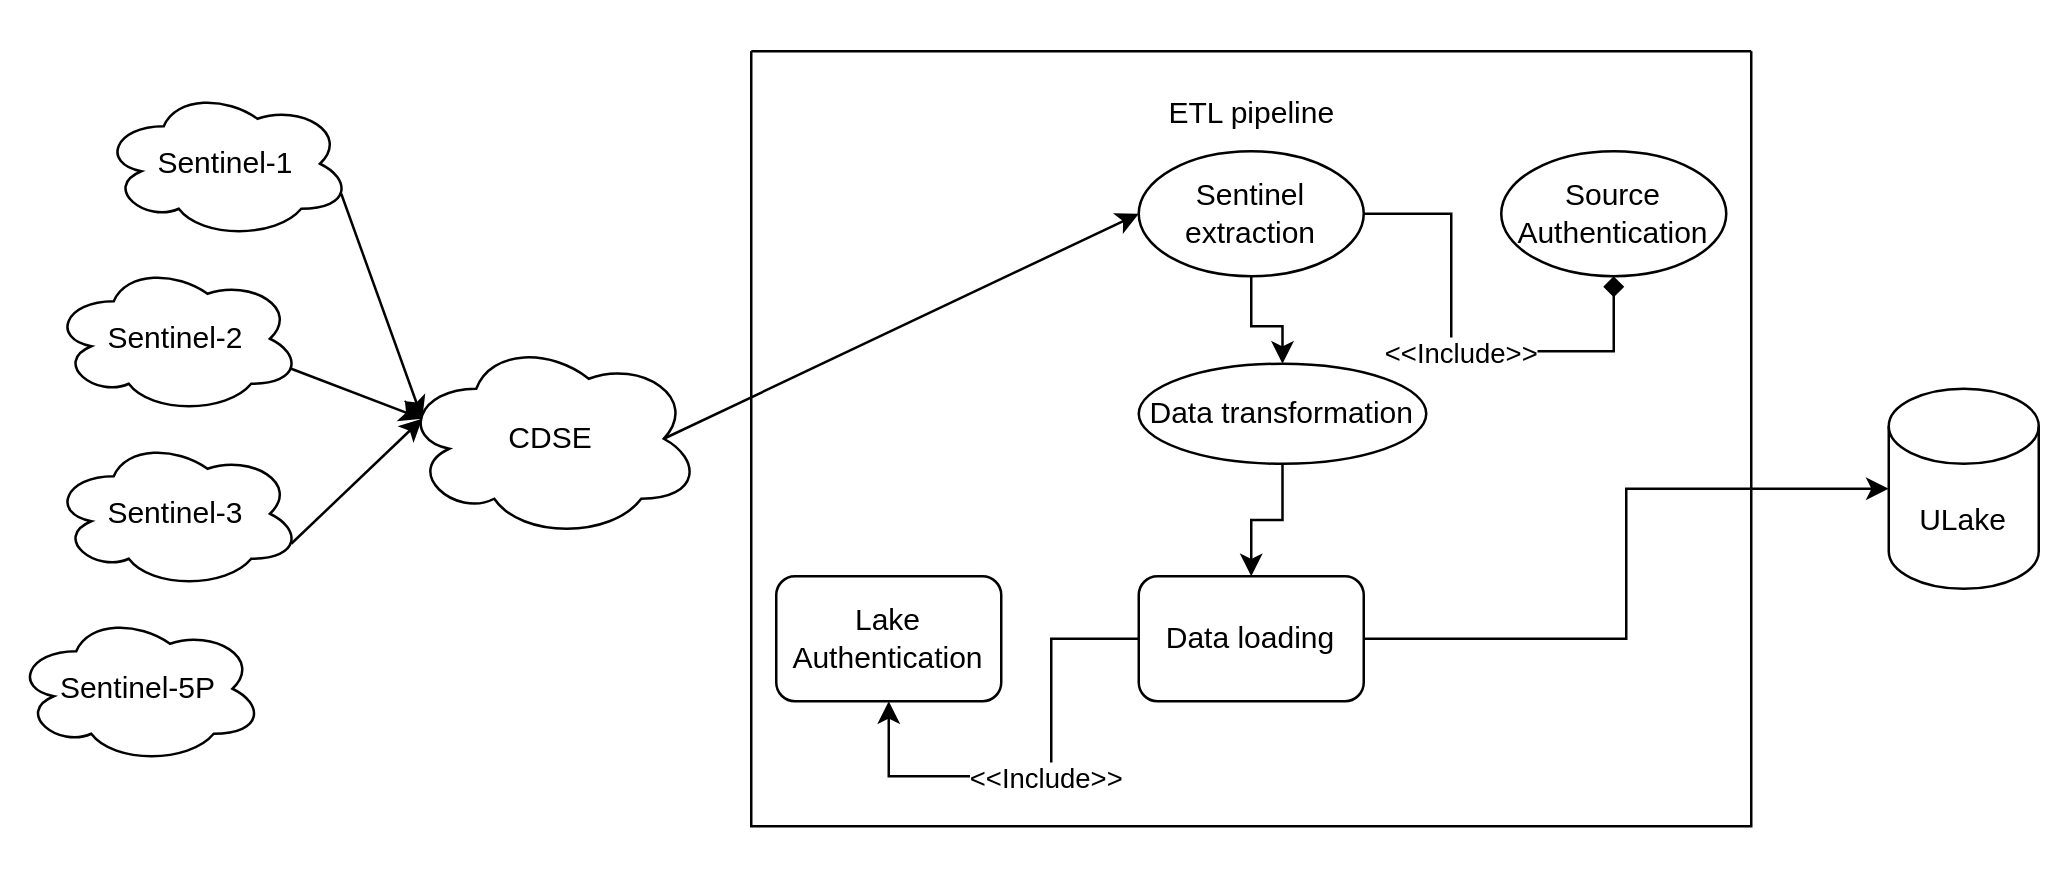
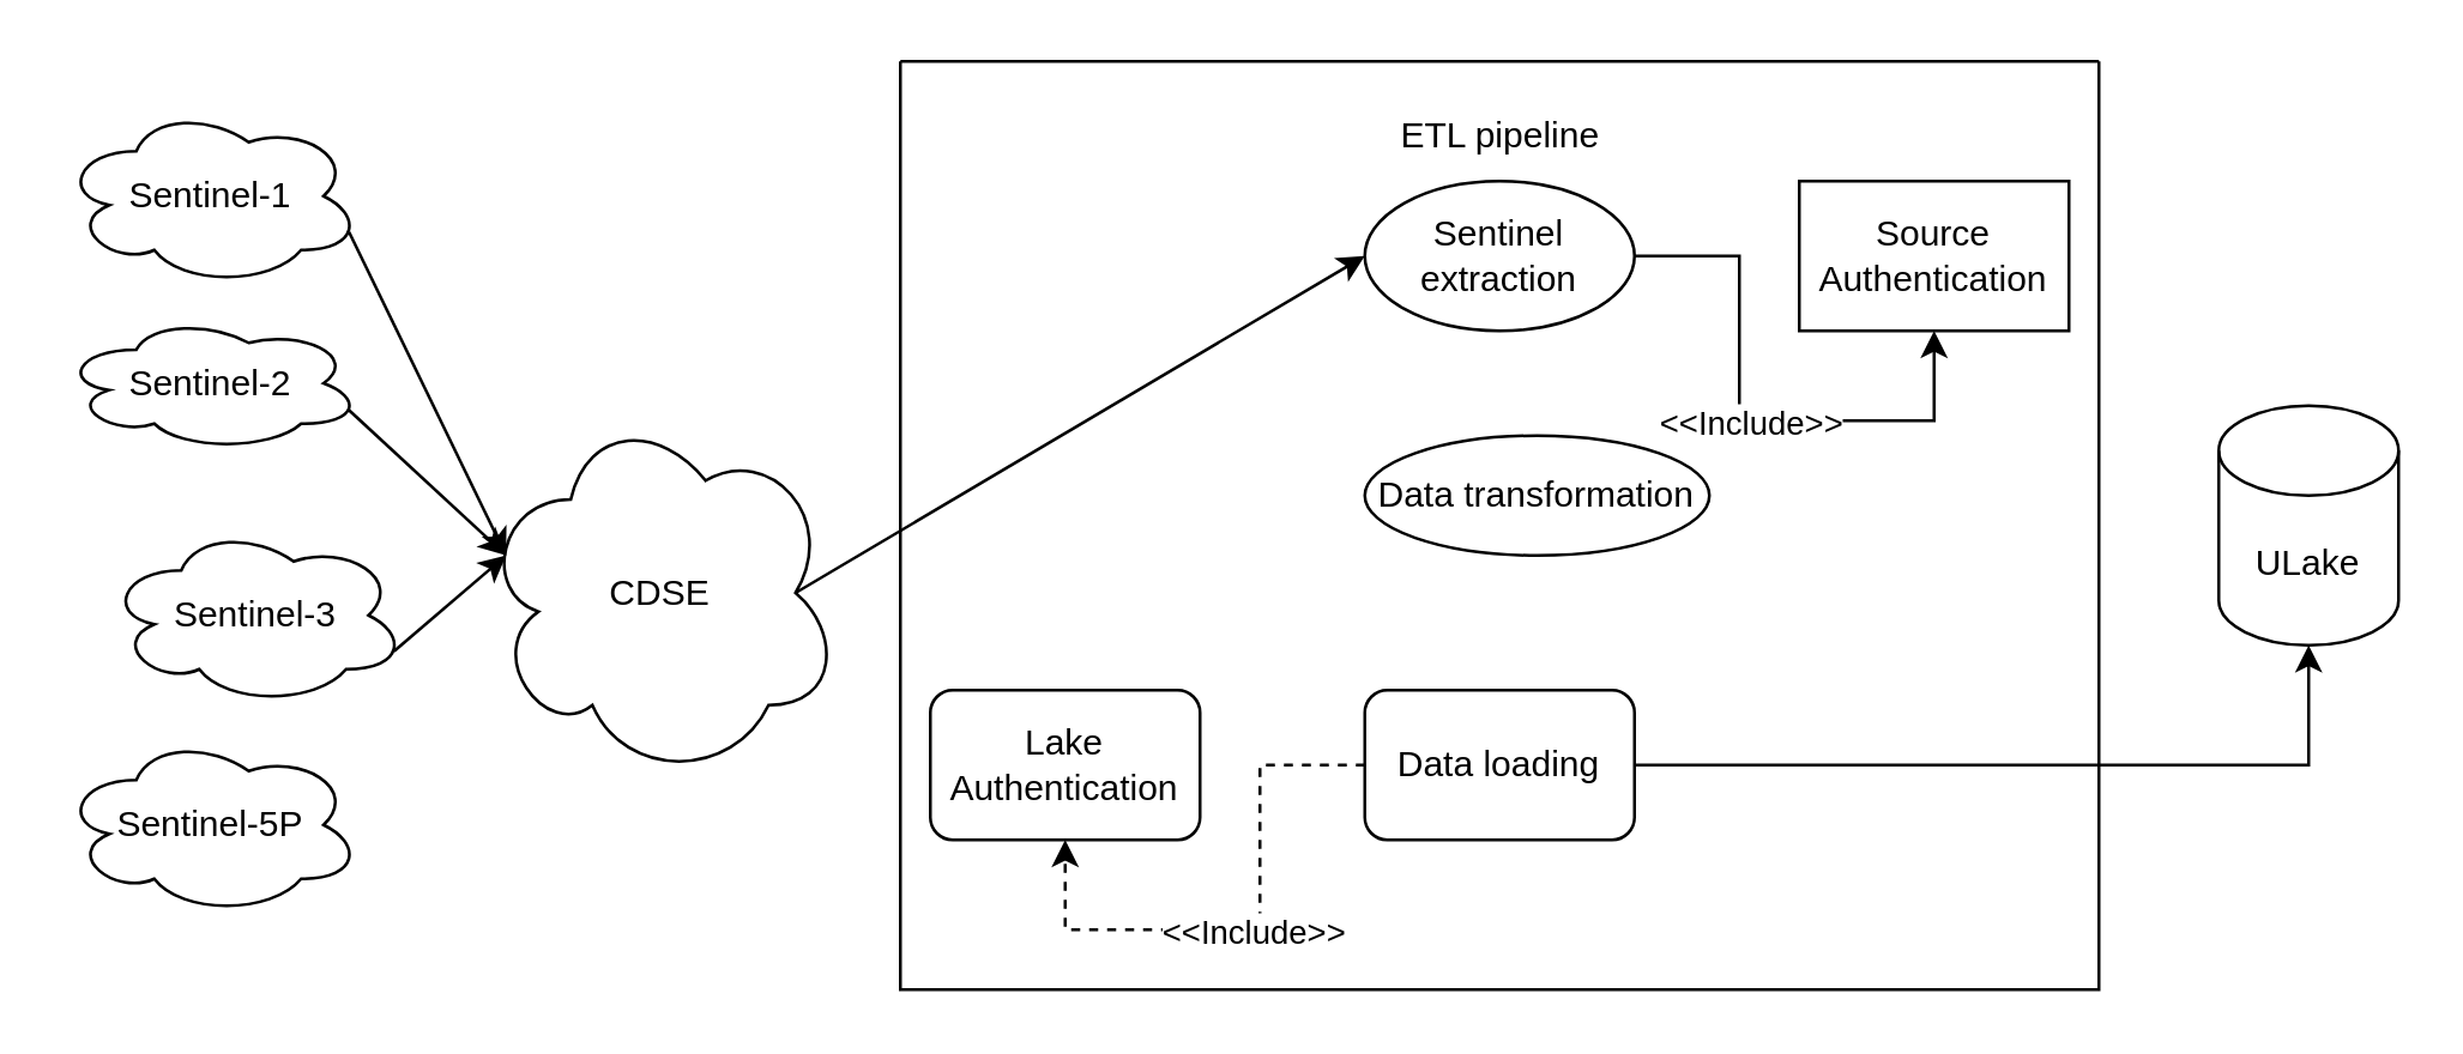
  <mxCell id="0" />
  <mxCell id="1" parent="0" />
- <mxCell id="2" value="CDSE" style="ellipse;shape=cloud;whiteSpace=wrap;html=1;" vertex="1" parent="1"><mxGeometry x="160" y="135" width="120" height="80" as="geometry" /></mxCell>
- <mxCell id="3" value="Sentinel-1" style="ellipse;shape=cloud;whiteSpace=wrap;html=1;" vertex="1" parent="1"><mxGeometry x="40" y="35" width="100" height="60" as="geometry" /></mxCell>
- <mxCell id="4" value="Sentinel-2" style="ellipse;shape=cloud;whiteSpace=wrap;html=1;" vertex="1" parent="1"><mxGeometry x="20" y="105" width="100" height="60" as="geometry" /></mxCell>
- <mxCell id="5" value="Sentinel-3" style="ellipse;shape=cloud;whiteSpace=wrap;html=1;" vertex="1" parent="1"><mxGeometry x="20" y="175" width="100" height="60" as="geometry" /></mxCell>
- <mxCell id="6" value="Sentinel-5P" style="ellipse;shape=cloud;whiteSpace=wrap;html=1;" vertex="1" parent="1"><mxGeometry x="5" y="245" width="100" height="60" as="geometry" /></mxCell>
- <mxCell id="7" value="ULake" style="shape=cylinder3;whiteSpace=wrap;html=1;boundedLbl=1;backgroundOutline=1;size=15;" vertex="1" parent="1"><mxGeometry x="755" y="155" width="60" height="80" as="geometry" /></mxCell>
+ <mxCell id="2" value="CDSE" style="ellipse;shape=cloud;whiteSpace=wrap;html=1;" vertex="1" parent="1"><mxGeometry x="160" y="135" width="120" height="125" as="geometry" /></mxCell>
+ <mxCell id="3" value="Sentinel-1" style="ellipse;shape=cloud;whiteSpace=wrap;html=1;" vertex="1" parent="1"><mxGeometry x="20" y="35" width="100" height="60" as="geometry" /></mxCell>
+ <mxCell id="4" value="Sentinel-2" style="ellipse;shape=cloud;whiteSpace=wrap;html=1;" vertex="1" parent="1"><mxGeometry x="20" y="105" width="100" height="45" as="geometry" /></mxCell>
+ <mxCell id="5" value="Sentinel-3" style="ellipse;shape=cloud;whiteSpace=wrap;html=1;" vertex="1" parent="1"><mxGeometry x="35" y="175" width="100" height="60" as="geometry" /></mxCell>
+ <mxCell id="6" value="Sentinel-5P" style="ellipse;shape=cloud;whiteSpace=wrap;html=1;" vertex="1" parent="1"><mxGeometry x="20" y="245" width="100" height="60" as="geometry" /></mxCell>
+ <mxCell id="7" value="ULake" style="shape=cylinder3;whiteSpace=wrap;html=1;boundedLbl=1;backgroundOutline=1;size=15;" vertex="1" parent="1"><mxGeometry x="740" y="135" width="60" height="80" as="geometry" /></mxCell>
  <mxCell id="8" value="" style="swimlane;startSize=0;" vertex="1" parent="1"><mxGeometry x="300" y="20" width="400" height="310" as="geometry" /></mxCell>
  <mxCell id="9" value="ETL pipeline" style="text;html=1;align=center;verticalAlign=middle;resizable=0;points=[];autosize=1;strokeColor=none;fillColor=none;" vertex="1" parent="8"><mxGeometry x="155" y="10" width="90" height="30" as="geometry" /></mxCell>
- <mxCell id="10" style="edgeStyle=orthogonalEdgeStyle;rounded=0;orthogonalLoop=1;jettySize=auto;html=1;entryX=0.5;entryY=0;entryDx=0;entryDy=0;" edge="1" parent="8" source="11" target="13"><mxGeometry relative="1" as="geometry" /></mxCell>
  <mxCell id="11" value="Sentinel extraction" style="ellipse;whiteSpace=wrap;html=1;" vertex="1" parent="8"><mxGeometry x="155" y="40" width="90" height="50" as="geometry" /></mxCell>
- <mxCell id="12" style="edgeStyle=orthogonalEdgeStyle;rounded=0;orthogonalLoop=1;jettySize=auto;html=1;" edge="1" parent="8" source="13" target="14"><mxGeometry relative="1" as="geometry" /></mxCell>
  <mxCell id="13" value="Data transformation" style="ellipse;whiteSpace=wrap;html=1;" vertex="1" parent="8"><mxGeometry x="155" y="125" width="115" height="40" as="geometry" /></mxCell>
  <mxCell id="14" value="Data loading" style="whiteSpace=wrap;html=1;rounded=1;" vertex="1" parent="8"><mxGeometry x="155" y="210" width="90" height="50" as="geometry" /></mxCell>
- <mxCell id="15" value="Source Authentication" style="ellipse;whiteSpace=wrap;html=1;" vertex="1" parent="8"><mxGeometry x="300" y="40" width="90" height="50" as="geometry" /></mxCell>
+ <mxCell id="15" value="Source Authentication" style="whiteSpace=wrap;html=1;rounded=0;" vertex="1" parent="8"><mxGeometry x="300" y="40" width="90" height="50" as="geometry" /></mxCell>
  <mxCell id="16" style="edgeStyle=orthogonalEdgeStyle;rounded=0;orthogonalLoop=1;jettySize=auto;html=1;exitX=0.5;exitY=1;exitDx=0;exitDy=0;" edge="1" parent="8" source="13" target="13"><mxGeometry relative="1" as="geometry" /></mxCell>
  <mxCell id="17" value="Lake Authentication" style="whiteSpace=wrap;html=1;rounded=1;" vertex="1" parent="8"><mxGeometry x="10" y="210" width="90" height="50" as="geometry" /></mxCell>
- <mxCell id="18" value="" style="endArrow=classic;html=1;rounded=0;exitX=0;exitY=0.5;exitDx=0;exitDy=0;entryX=0.5;entryY=1;entryDx=0;entryDy=0;" edge="1" parent="8" source="14" target="17"><mxGeometry relative="1" as="geometry"><mxPoint x="40" y="280" as="sourcePoint" /><mxPoint x="140" y="280" as="targetPoint" /><Array as="points"><mxPoint x="120" y="235" /><mxPoint x="120" y="290" /><mxPoint x="55" y="290" /></Array></mxGeometry></mxCell>
+ <mxCell id="18" value="" style="endArrow=classic;html=1;rounded=0;exitX=0;exitY=0.5;exitDx=0;exitDy=0;entryX=0.5;entryY=1;entryDx=0;entryDy=0;dashed=1;" edge="1" parent="8" source="14" target="17"><mxGeometry relative="1" as="geometry"><mxPoint x="40" y="280" as="sourcePoint" /><mxPoint x="140" y="280" as="targetPoint" /><Array as="points"><mxPoint x="120" y="235" /><mxPoint x="120" y="290" /><mxPoint x="55" y="290" /></Array></mxGeometry></mxCell>
  <mxCell id="19" value="&amp;lt;&amp;lt;Include&amp;gt;&amp;gt;" style="edgeLabel;resizable=0;html=1;;align=center;verticalAlign=middle;" connectable="0" vertex="1" parent="18"><mxGeometry relative="1" as="geometry" /></mxCell>
- <mxCell id="20" value="" style="endArrow=diamond;html=1;rounded=0;exitX=1;exitY=0.5;exitDx=0;exitDy=0;entryX=0.5;entryY=1;entryDx=0;entryDy=0;" edge="1" parent="8" source="11" target="15"><mxGeometry relative="1" as="geometry"><mxPoint x="295" y="160" as="sourcePoint" /><mxPoint x="240" y="160" as="targetPoint" /><Array as="points"><mxPoint x="280" y="65" /><mxPoint x="280" y="120" /><mxPoint x="345" y="120" /></Array></mxGeometry></mxCell>
+ <mxCell id="20" value="" style="endArrow=classic;html=1;rounded=0;exitX=1;exitY=0.5;exitDx=0;exitDy=0;entryX=0.5;entryY=1;entryDx=0;entryDy=0;" edge="1" parent="8" source="11" target="15"><mxGeometry relative="1" as="geometry"><mxPoint x="295" y="160" as="sourcePoint" /><mxPoint x="240" y="160" as="targetPoint" /><Array as="points"><mxPoint x="280" y="65" /><mxPoint x="280" y="120" /><mxPoint x="345" y="120" /></Array></mxGeometry></mxCell>
  <mxCell id="21" value="&amp;lt;&amp;lt;Include&amp;gt;&amp;gt;" style="edgeLabel;resizable=0;html=1;;align=center;verticalAlign=middle;" connectable="0" vertex="1" parent="20"><mxGeometry relative="1" as="geometry" /></mxCell>
  <mxCell id="22" value="" style="endArrow=classic;html=1;rounded=0;exitX=0.96;exitY=0.7;exitDx=0;exitDy=0;exitPerimeter=0;entryX=0.07;entryY=0.4;entryDx=0;entryDy=0;entryPerimeter=0;" edge="1" parent="1" source="3" target="2"><mxGeometry width="50" height="50" relative="1" as="geometry"><mxPoint x="370" y="325" as="sourcePoint" /><mxPoint x="420" y="275" as="targetPoint" /></mxGeometry></mxCell>
  <mxCell id="23" value="" style="endArrow=classic;html=1;rounded=0;exitX=0.96;exitY=0.7;exitDx=0;exitDy=0;exitPerimeter=0;entryX=0.07;entryY=0.4;entryDx=0;entryDy=0;entryPerimeter=0;" edge="1" parent="1" source="4" target="2"><mxGeometry width="50" height="50" relative="1" as="geometry"><mxPoint x="180" y="265" as="sourcePoint" /><mxPoint x="232" y="355" as="targetPoint" /></mxGeometry></mxCell>
  <mxCell id="24" value="" style="endArrow=classic;html=1;rounded=0;exitX=0.96;exitY=0.7;exitDx=0;exitDy=0;exitPerimeter=0;entryX=0.07;entryY=0.4;entryDx=0;entryDy=0;entryPerimeter=0;" edge="1" parent="1" source="5" target="2"><mxGeometry width="50" height="50" relative="1" as="geometry"><mxPoint x="170" y="295" as="sourcePoint" /><mxPoint x="160" y="165" as="targetPoint" /></mxGeometry></mxCell>
  <mxCell id="25" value="" style="endArrow=classic;html=1;rounded=0;exitX=0.875;exitY=0.5;exitDx=0;exitDy=0;exitPerimeter=0;entryX=0;entryY=0.5;entryDx=0;entryDy=0;" edge="1" parent="1" source="2" target="11"><mxGeometry width="50" height="50" relative="1" as="geometry"><mxPoint x="240" y="395" as="sourcePoint" /><mxPoint x="292" y="485" as="targetPoint" /></mxGeometry></mxCell>
  <mxCell id="26" style="edgeStyle=orthogonalEdgeStyle;rounded=0;orthogonalLoop=1;jettySize=auto;html=1;" edge="1" parent="1" source="14" target="7"><mxGeometry relative="1" as="geometry" /></mxCell>
